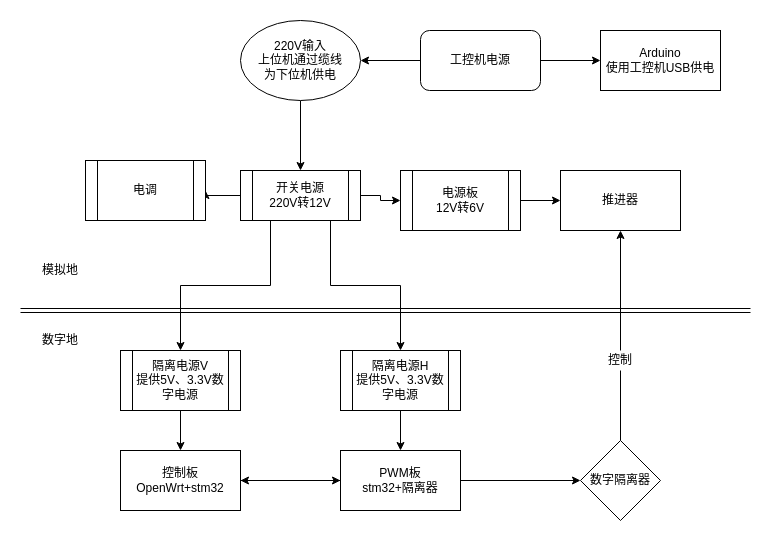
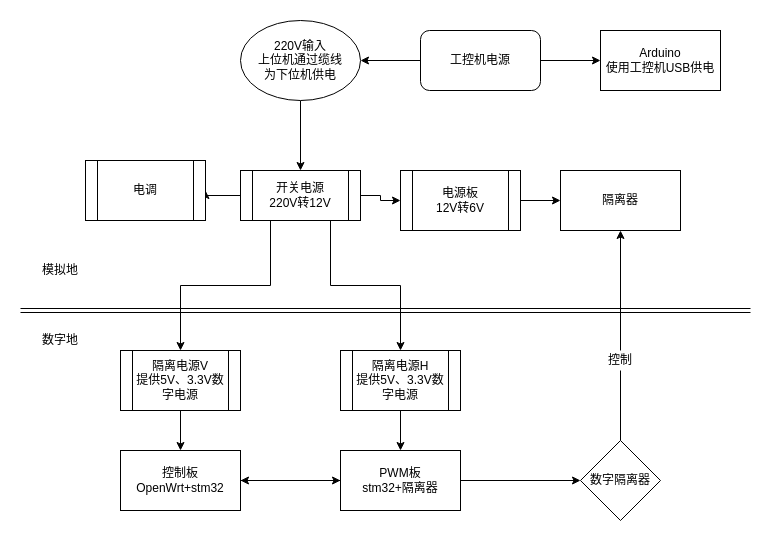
  <mxCell id="0" />
  <mxCell id="1" parent="0" />
  <mxCell id="2" style="edgeStyle=orthogonalEdgeStyle;rounded=0;orthogonalLoop=1;jettySize=auto;html=1;exitX=0.5;exitY=1;exitDx=0;exitDy=0;entryX=0.5;entryY=0;entryDx=0;entryDy=0;" edge="1" parent="1" source="3" target="8"><mxGeometry relative="1" as="geometry" /></mxCell>
  <mxCell id="3" value="220V输入&lt;br&gt;上位机通过缆线&lt;br&gt;为下位机供电" style="ellipse;whiteSpace=wrap;html=1;" vertex="1" parent="1"><mxGeometry x="240" y="20" width="120" height="80" as="geometry" /></mxCell>
  <mxCell id="4" style="edgeStyle=orthogonalEdgeStyle;rounded=0;orthogonalLoop=1;jettySize=auto;html=1;exitX=0;exitY=0.5;exitDx=0;exitDy=0;entryX=1;entryY=0.5;entryDx=0;entryDy=0;" edge="1" parent="1" source="8" target="9"><mxGeometry relative="1" as="geometry" /></mxCell>
  <mxCell id="5" style="edgeStyle=orthogonalEdgeStyle;rounded=0;orthogonalLoop=1;jettySize=auto;html=1;exitX=1;exitY=0.5;exitDx=0;exitDy=0;entryX=0;entryY=0.5;entryDx=0;entryDy=0;" edge="1" parent="1" source="8" target="11"><mxGeometry relative="1" as="geometry" /></mxCell>
  <mxCell id="6" style="edgeStyle=orthogonalEdgeStyle;rounded=0;orthogonalLoop=1;jettySize=auto;html=1;exitX=0.25;exitY=1;exitDx=0;exitDy=0;entryX=0.5;entryY=0;entryDx=0;entryDy=0;" edge="1" parent="1" source="8" target="14"><mxGeometry relative="1" as="geometry" /></mxCell>
  <mxCell id="7" style="edgeStyle=orthogonalEdgeStyle;rounded=0;orthogonalLoop=1;jettySize=auto;html=1;exitX=0.75;exitY=1;exitDx=0;exitDy=0;entryX=0.5;entryY=0;entryDx=0;entryDy=0;" edge="1" parent="1" source="8" target="16"><mxGeometry relative="1" as="geometry" /></mxCell>
  <mxCell id="8" value="开关电源&lt;br&gt;220V转12V" style="shape=process;whiteSpace=wrap;html=1;backgroundOutline=1;" vertex="1" parent="1"><mxGeometry x="240" y="170" width="120" height="50" as="geometry" /></mxCell>
  <mxCell id="9" value="电调" style="shape=process;whiteSpace=wrap;html=1;backgroundOutline=1;" vertex="1" parent="1"><mxGeometry x="85" y="160" width="120" height="60" as="geometry" /></mxCell>
  <mxCell id="10" style="edgeStyle=orthogonalEdgeStyle;rounded=0;orthogonalLoop=1;jettySize=auto;html=1;exitX=1;exitY=0.5;exitDx=0;exitDy=0;entryX=0;entryY=0.5;entryDx=0;entryDy=0;" edge="1" parent="1" source="11" target="12"><mxGeometry relative="1" as="geometry" /></mxCell>
  <mxCell id="11" value="电源板&lt;br&gt;12V转6V" style="shape=process;whiteSpace=wrap;html=1;backgroundOutline=1;" vertex="1" parent="1"><mxGeometry x="400" y="170" width="120" height="60" as="geometry" /></mxCell>
- <mxCell id="12" value="推进器" style="rounded=0;whiteSpace=wrap;html=1;" vertex="1" parent="1"><mxGeometry x="560" y="170" width="120" height="60" as="geometry" /></mxCell>
+ <mxCell id="12" value="隔离器" style="rounded=0;whiteSpace=wrap;html=1;" vertex="1" parent="1"><mxGeometry x="560" y="170" width="120" height="60" as="geometry" /></mxCell>
  <mxCell id="13" value="" style="edgeStyle=orthogonalEdgeStyle;rounded=0;orthogonalLoop=1;jettySize=auto;html=1;" edge="1" parent="1" source="14" target="18"><mxGeometry relative="1" as="geometry" /></mxCell>
  <mxCell id="14" value="隔离电源V&lt;br&gt;提供5V、3.3V数字电源" style="shape=process;whiteSpace=wrap;html=1;backgroundOutline=1;" vertex="1" parent="1"><mxGeometry x="120" y="350" width="120" height="60" as="geometry" /></mxCell>
  <mxCell id="15" style="edgeStyle=orthogonalEdgeStyle;rounded=0;orthogonalLoop=1;jettySize=auto;html=1;exitX=0.5;exitY=1;exitDx=0;exitDy=0;entryX=0.5;entryY=0;entryDx=0;entryDy=0;" edge="1" parent="1" source="16" target="21"><mxGeometry relative="1" as="geometry" /></mxCell>
  <mxCell id="16" value="隔离电源H&lt;br&gt;提供5V、3.3V数字电源" style="shape=process;whiteSpace=wrap;html=1;backgroundOutline=1;" vertex="1" parent="1"><mxGeometry x="340" y="350" width="120" height="60" as="geometry" /></mxCell>
  <mxCell id="17" style="edgeStyle=orthogonalEdgeStyle;rounded=0;orthogonalLoop=1;jettySize=auto;html=1;exitX=1;exitY=0.5;exitDx=0;exitDy=0;entryX=0;entryY=0.5;entryDx=0;entryDy=0;" edge="1" parent="1" source="18" target="21"><mxGeometry relative="1" as="geometry" /></mxCell>
  <mxCell id="18" value="控制板&lt;br&gt;OpenWrt+stm32" style="rounded=0;whiteSpace=wrap;html=1;" vertex="1" parent="1"><mxGeometry x="120" y="450" width="120" height="60" as="geometry" /></mxCell>
  <mxCell id="19" style="edgeStyle=orthogonalEdgeStyle;rounded=0;orthogonalLoop=1;jettySize=auto;html=1;exitX=1;exitY=0.5;exitDx=0;exitDy=0;entryX=0;entryY=0.5;entryDx=0;entryDy=0;" edge="1" parent="1" source="21" target="23"><mxGeometry relative="1" as="geometry" /></mxCell>
  <mxCell id="20" style="edgeStyle=orthogonalEdgeStyle;rounded=0;orthogonalLoop=1;jettySize=auto;html=1;exitX=0;exitY=0.5;exitDx=0;exitDy=0;entryX=1;entryY=0.5;entryDx=0;entryDy=0;" edge="1" parent="1" source="21" target="18"><mxGeometry relative="1" as="geometry" /></mxCell>
  <mxCell id="21" value="PWM板&lt;br&gt;stm32+隔离器" style="rounded=0;whiteSpace=wrap;html=1;" vertex="1" parent="1"><mxGeometry x="340" y="450" width="120" height="60" as="geometry" /></mxCell>
  <mxCell id="22" style="edgeStyle=orthogonalEdgeStyle;rounded=0;orthogonalLoop=1;jettySize=auto;html=1;exitX=0.5;exitY=0;exitDx=0;exitDy=0;entryX=0.5;entryY=1;entryDx=0;entryDy=0;startArrow=none;" edge="1" parent="1" source="24" target="12"><mxGeometry relative="1" as="geometry" /></mxCell>
  <mxCell id="23" value="数字隔离器" style="rhombus;whiteSpace=wrap;html=1;" vertex="1" parent="1"><mxGeometry x="580" y="440" width="80" height="80" as="geometry" /></mxCell>
  <mxCell id="24" value="控制" style="text;html=1;strokeColor=none;fillColor=none;align=center;verticalAlign=middle;whiteSpace=wrap;rounded=0;" vertex="1" parent="1"><mxGeometry x="600" y="350" width="40" height="20" as="geometry" /></mxCell>
  <mxCell id="25" value="" style="edgeStyle=orthogonalEdgeStyle;rounded=0;orthogonalLoop=1;jettySize=auto;html=1;exitX=0.5;exitY=0;exitDx=0;exitDy=0;entryX=0.5;entryY=1;entryDx=0;entryDy=0;endArrow=none;" edge="1" parent="1" source="23" target="24"><mxGeometry relative="1" as="geometry"><mxPoint x="620" y="440" as="sourcePoint" /><mxPoint x="620" y="230" as="targetPoint" /></mxGeometry></mxCell>
  <mxCell id="26" value="" style="shape=link;html=1;" edge="1" parent="1"><mxGeometry width="100" relative="1" as="geometry"><mxPoint x="20" y="310" as="sourcePoint" /><mxPoint x="750" y="310" as="targetPoint" /></mxGeometry></mxCell>
  <mxCell id="27" value="模拟地" style="text;html=1;strokeColor=none;fillColor=none;align=center;verticalAlign=middle;whiteSpace=wrap;rounded=0;" vertex="1" parent="1"><mxGeometry x="40" y="260" width="40" height="20" as="geometry" /></mxCell>
  <mxCell id="28" value="数字地" style="text;html=1;strokeColor=none;fillColor=none;align=center;verticalAlign=middle;whiteSpace=wrap;rounded=0;" vertex="1" parent="1"><mxGeometry x="40" y="330" width="40" height="20" as="geometry" /></mxCell>
  <mxCell id="29" value="" style="edgeStyle=orthogonalEdgeStyle;rounded=0;orthogonalLoop=1;jettySize=auto;html=1;" edge="1" parent="1" source="31" target="3"><mxGeometry relative="1" as="geometry" /></mxCell>
  <mxCell id="30" style="edgeStyle=orthogonalEdgeStyle;rounded=0;orthogonalLoop=1;jettySize=auto;html=1;exitX=1;exitY=0.5;exitDx=0;exitDy=0;entryX=0;entryY=0.5;entryDx=0;entryDy=0;" edge="1" parent="1" source="31" target="32"><mxGeometry relative="1" as="geometry" /></mxCell>
  <mxCell id="31" value="工控机电源" style="rounded=1;whiteSpace=wrap;html=1;" vertex="1" parent="1"><mxGeometry x="420" y="30" width="120" height="60" as="geometry" /></mxCell>
  <mxCell id="32" value="Arduino&lt;br&gt;使用工控机USB供电" style="rounded=0;whiteSpace=wrap;html=1;" vertex="1" parent="1"><mxGeometry x="600" y="30" width="120" height="60" as="geometry" /></mxCell>
